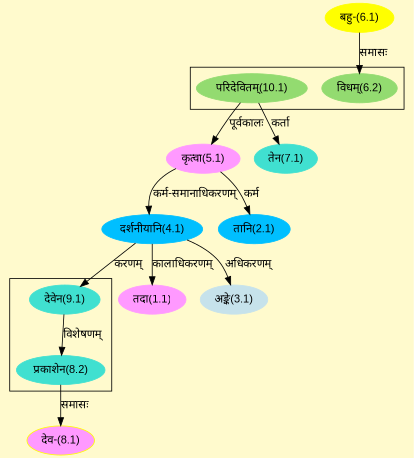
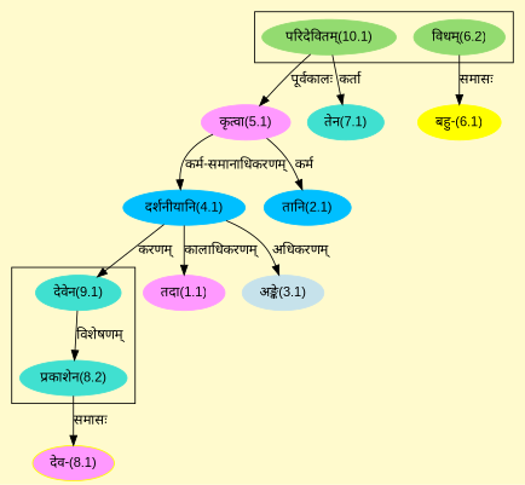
  digraph {
    bgcolor=lemonchiffon1
    compound=true
    fontname="Liberation Sans"
    rankdir=BT
    node [color="#40E0D0" fontname="Liberation Sans" style=filled]
    edge [dir=back fontname="Liberation Sans"]
    n1 [color="#93DB70" label="विधम्(6.2)"]
    n2 [color="#93DB70" label="परिदेवितम्(10.1)"]
    n3 [label="प्रकाशेन(8.2)"]
    n4 [label="देवेन(9.1)"]
    n5 [color="#00BFFF" label="दर्शनीयानि(4.1)"]
    n6 [color="#FF99FF" label="कृत्वा(5.1)"]
    n7 [color="#FF99FF" label="तदा(1.1)"]
    n8 [color="#00BFFF" label="तानि(2.1)"]
    n9 [color="#C6E2EB" label="अङ्के(3.1)"]
    n10 [color="#FFFF00" label="बहु-(6.1)"]
    n11 [label="तेन(7.1)"]
    n12 [color="#FFFF00" fillcolor="#FF99FF" label="देव-(8.1)"]
    subgraph cluster_1 {
      n1
      n2
    }
    subgraph cluster_2 {
      n3
      n4
    }
    n3 -> n4 [label="विशेषणम्"]
    n4 -> n5 [label="करणम्"]
    n5 -> n6 [label="कर्म-समानाधिकरणम्"]
    n6 -> n2 [label="पूर्वकालः"]
    n7 -> n5 [label="कालाधिकरणम्"]
    n8 -> n6 [label="कर्म"]
    n9 -> n5 [label="अधिकरणम्"]
-   n1 -> n10 [label="समासः"]
+   n10 -> n1 [label="समासः"]
    n11 -> n2 [label="कर्ता"]
    n12 -> n3 [label="समासः"]
  }
